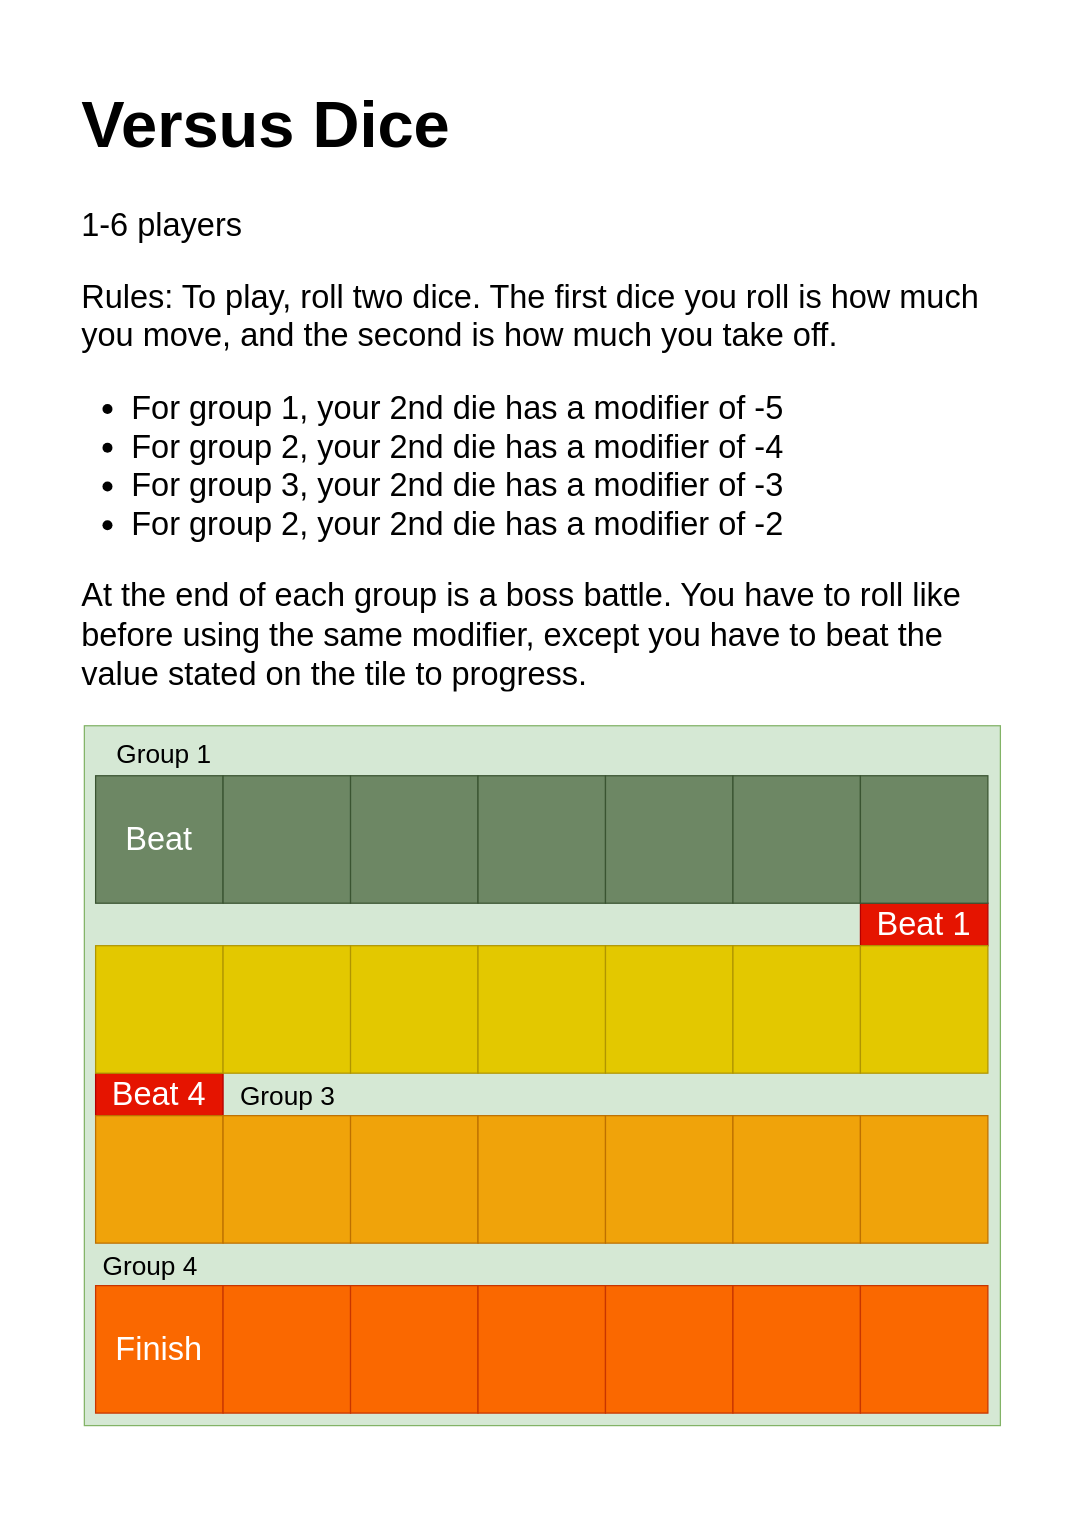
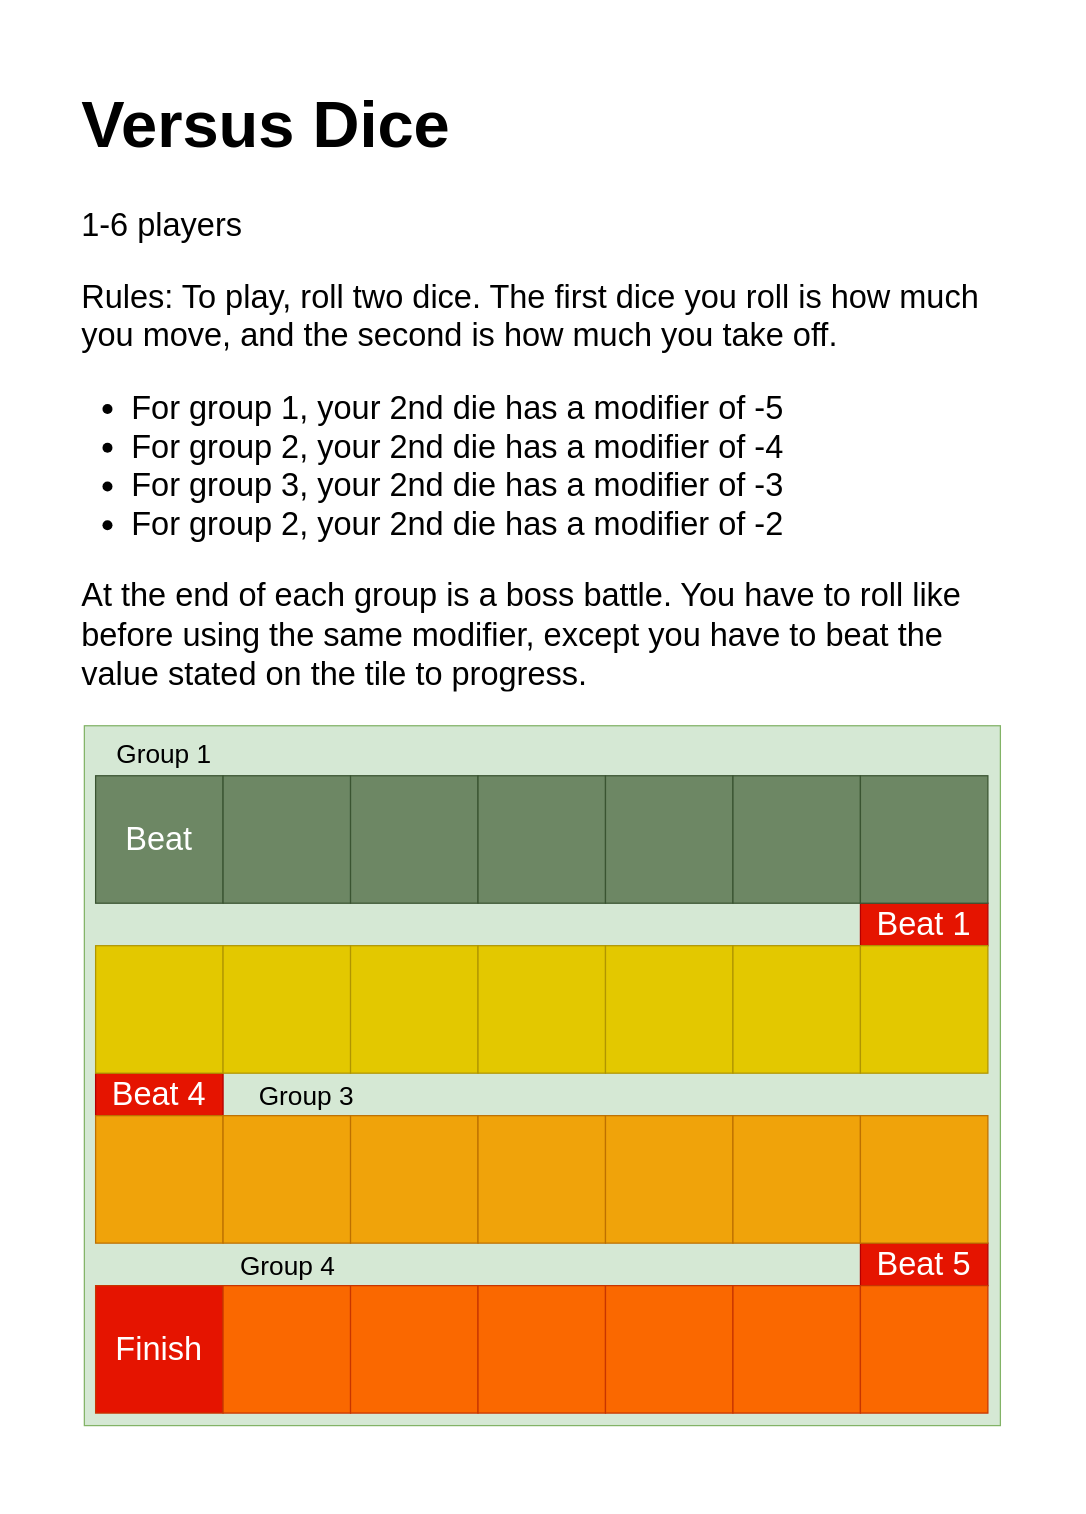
  <mxCell id="0" />
  <mxCell id="1" parent="0" />
  <mxCell id="2" value="" style="rounded=0;whiteSpace=wrap;html=1;fontSize=26;strokeColor=none;" vertex="1" parent="1"><mxGeometry width="827" height="1169" as="geometry" x="20" y="20" /></mxCell>
  <mxCell id="3" value="" style="rounded=0;whiteSpace=wrap;html=1;fontSize=26;fillColor=#d5e8d4;strokeColor=#82b366;" vertex="1" parent="1"><mxGeometry x="67" y="580" width="733" height="560" as="geometry" /></mxCell>
  <mxCell id="4" value="Beat 1" style="rounded=0;whiteSpace=wrap;html=1;fontSize=26;fillColor=#e51400;strokeColor=#B20000;fontColor=#ffffff;" vertex="1" parent="1"><mxGeometry x="688" y="722" width="102.0" height="34" as="geometry" /></mxCell>
  <mxCell id="5" value="Beat 4" style="rounded=0;whiteSpace=wrap;html=1;fontSize=26;fillColor=#e51400;strokeColor=#B20000;fontColor=#ffffff;" vertex="1" parent="1"><mxGeometry x="76" y="858" width="102.0" height="34" as="geometry" /></mxCell>
+ <mxCell id="6" value="Beat 5" style="rounded=0;whiteSpace=wrap;html=1;fontSize=26;fillColor=#e51400;strokeColor=#B20000;fontColor=#ffffff;" vertex="1" parent="1"><mxGeometry x="688" y="994" width="102.0" height="34" as="geometry" /></mxCell>
  <mxCell id="7" value="Beat" style="rounded=0;whiteSpace=wrap;html=1;fontSize=26;fillColor=#6d8764;strokeColor=#3A5431;fontColor=#ffffff;" vertex="1" parent="1"><mxGeometry x="76" y="620" width="102.0" height="102.0" as="geometry" /></mxCell>
  <mxCell id="8" value="" style="rounded=0;whiteSpace=wrap;html=1;fontSize=26;fillColor=#6d8764;strokeColor=#3A5431;fontColor=#ffffff;" vertex="1" parent="1"><mxGeometry x="178" y="620" width="102.0" height="102.0" as="geometry" /></mxCell>
  <mxCell id="9" value="" style="rounded=0;whiteSpace=wrap;html=1;fontSize=26;fillColor=#6d8764;strokeColor=#3A5431;fontColor=#ffffff;" vertex="1" parent="1"><mxGeometry x="280" y="620" width="102.0" height="102.0" as="geometry" /></mxCell>
  <mxCell id="10" value="" style="rounded=0;whiteSpace=wrap;html=1;fontSize=26;fillColor=#6d8764;strokeColor=#3A5431;fontColor=#ffffff;" vertex="1" parent="1"><mxGeometry x="382" y="620" width="102.0" height="102.0" as="geometry" /></mxCell>
  <mxCell id="11" value="" style="rounded=0;whiteSpace=wrap;html=1;fontSize=26;fillColor=#6d8764;strokeColor=#3A5431;fontColor=#ffffff;" vertex="1" parent="1"><mxGeometry x="484" y="620" width="102.0" height="102.0" as="geometry" /></mxCell>
  <mxCell id="12" value="" style="rounded=0;whiteSpace=wrap;html=1;fontSize=26;fillColor=#6d8764;strokeColor=#3A5431;fontColor=#ffffff;" vertex="1" parent="1"><mxGeometry x="586" y="620" width="102.0" height="102.0" as="geometry" /></mxCell>
  <mxCell id="13" value="" style="rounded=0;whiteSpace=wrap;html=1;fontSize=26;fillColor=#6d8764;strokeColor=#3A5431;fontColor=#ffffff;" vertex="1" parent="1"><mxGeometry x="688" y="620" width="102.0" height="102.0" as="geometry" /></mxCell>
  <mxCell id="14" value="" style="rounded=0;whiteSpace=wrap;html=1;fontSize=26;fillColor=#e3c800;strokeColor=#B09500;fontColor=#ffffff;" vertex="1" parent="1"><mxGeometry x="76" y="756" width="102.0" height="102.0" as="geometry" /></mxCell>
  <mxCell id="15" value="" style="rounded=0;whiteSpace=wrap;html=1;fontSize=26;fillColor=#e3c800;strokeColor=#B09500;fontColor=#ffffff;" vertex="1" parent="1"><mxGeometry x="178" y="756" width="102.0" height="102.0" as="geometry" /></mxCell>
  <mxCell id="16" value="" style="rounded=0;whiteSpace=wrap;html=1;fontSize=26;fillColor=#e3c800;strokeColor=#B09500;fontColor=#ffffff;" vertex="1" parent="1"><mxGeometry x="280" y="756" width="102.0" height="102.0" as="geometry" /></mxCell>
  <mxCell id="17" value="" style="rounded=0;whiteSpace=wrap;html=1;fontSize=26;fillColor=#e3c800;strokeColor=#B09500;fontColor=#ffffff;" vertex="1" parent="1"><mxGeometry x="382" y="756" width="102.0" height="102.0" as="geometry" /></mxCell>
  <mxCell id="18" value="" style="rounded=0;whiteSpace=wrap;html=1;fontSize=26;fillColor=#e3c800;strokeColor=#B09500;fontColor=#ffffff;" vertex="1" parent="1"><mxGeometry x="484" y="756" width="102.0" height="102.0" as="geometry" /></mxCell>
  <mxCell id="19" value="" style="rounded=0;whiteSpace=wrap;html=1;fontSize=26;fillColor=#e3c800;strokeColor=#B09500;fontColor=#ffffff;" vertex="1" parent="1"><mxGeometry x="586" y="756" width="102.0" height="102.0" as="geometry" /></mxCell>
  <mxCell id="20" value="" style="rounded=0;whiteSpace=wrap;html=1;fontSize=26;fillColor=#e3c800;strokeColor=#B09500;fontColor=#ffffff;" vertex="1" parent="1"><mxGeometry x="688" y="756" width="102.0" height="102.0" as="geometry" /></mxCell>
  <mxCell id="21" value="" style="rounded=0;whiteSpace=wrap;html=1;fontSize=26;fillColor=#f0a30a;strokeColor=#BD7000;fontColor=#ffffff;" vertex="1" parent="1"><mxGeometry x="76" y="892" width="102.0" height="102.0" as="geometry" /></mxCell>
  <mxCell id="22" value="" style="rounded=0;whiteSpace=wrap;html=1;fontSize=26;fillColor=#f0a30a;strokeColor=#BD7000;fontColor=#ffffff;" vertex="1" parent="1"><mxGeometry x="178" y="892" width="102.0" height="102.0" as="geometry" /></mxCell>
  <mxCell id="23" value="" style="rounded=0;whiteSpace=wrap;html=1;fontSize=26;fillColor=#f0a30a;strokeColor=#BD7000;fontColor=#ffffff;" vertex="1" parent="1"><mxGeometry x="280" y="892" width="102.0" height="102.0" as="geometry" /></mxCell>
  <mxCell id="24" value="" style="rounded=0;whiteSpace=wrap;html=1;fontSize=26;fillColor=#f0a30a;strokeColor=#BD7000;fontColor=#ffffff;" vertex="1" parent="1"><mxGeometry x="382" y="892" width="102.0" height="102.0" as="geometry" /></mxCell>
  <mxCell id="25" value="" style="rounded=0;whiteSpace=wrap;html=1;fontSize=26;fillColor=#f0a30a;strokeColor=#BD7000;fontColor=#ffffff;" vertex="1" parent="1"><mxGeometry x="484" y="892" width="102.0" height="102.0" as="geometry" /></mxCell>
  <mxCell id="26" value="" style="rounded=0;whiteSpace=wrap;html=1;fontSize=26;fillColor=#f0a30a;strokeColor=#BD7000;fontColor=#ffffff;" vertex="1" parent="1"><mxGeometry x="586" y="892" width="102.0" height="102.0" as="geometry" /></mxCell>
  <mxCell id="27" value="" style="rounded=0;whiteSpace=wrap;html=1;fontSize=26;fillColor=#f0a30a;strokeColor=#BD7000;fontColor=#ffffff;" vertex="1" parent="1"><mxGeometry x="688" y="892" width="102.0" height="102.0" as="geometry" /></mxCell>
- <mxCell id="28" value="Finish" style="rounded=0;whiteSpace=wrap;html=1;fontSize=26;fillColor=#fa6800;strokeColor=#C73500;fontColor=#ffffff;" vertex="1" parent="1"><mxGeometry x="76" y="1028" width="102.0" height="102.0" as="geometry" /></mxCell>
+ <mxCell id="28" value="Finish" style="rounded=0;whiteSpace=wrap;html=1;fontSize=26;fillColor=#e51400;strokeColor=#C73500;fontColor=#ffffff;" vertex="1" parent="1"><mxGeometry x="76" y="1028" width="102.0" height="102.0" as="geometry" /></mxCell>
  <mxCell id="29" value="" style="rounded=0;whiteSpace=wrap;html=1;fontSize=26;fillColor=#fa6800;strokeColor=#C73500;fontColor=#ffffff;" vertex="1" parent="1"><mxGeometry x="178" y="1028" width="102.0" height="102.0" as="geometry" /></mxCell>
  <mxCell id="30" value="" style="rounded=0;whiteSpace=wrap;html=1;fontSize=26;fillColor=#fa6800;strokeColor=#C73500;fontColor=#ffffff;" vertex="1" parent="1"><mxGeometry x="280" y="1028" width="102.0" height="102.0" as="geometry" /></mxCell>
  <mxCell id="31" value="" style="rounded=0;whiteSpace=wrap;html=1;fontSize=26;fillColor=#fa6800;strokeColor=#C73500;fontColor=#ffffff;" vertex="1" parent="1"><mxGeometry x="382" y="1028" width="102.0" height="102.0" as="geometry" /></mxCell>
  <mxCell id="32" value="" style="rounded=0;whiteSpace=wrap;html=1;fontSize=26;fillColor=#fa6800;strokeColor=#C73500;fontColor=#ffffff;" vertex="1" parent="1"><mxGeometry x="484" y="1028" width="102.0" height="102.0" as="geometry" /></mxCell>
  <mxCell id="33" value="" style="rounded=0;whiteSpace=wrap;html=1;fontSize=26;fillColor=#fa6800;strokeColor=#C73500;fontColor=#ffffff;" vertex="1" parent="1"><mxGeometry x="586" y="1028" width="102.0" height="102.0" as="geometry" /></mxCell>
  <mxCell id="34" value="" style="rounded=0;whiteSpace=wrap;html=1;fontSize=26;fillColor=#fa6800;strokeColor=#C73500;fontColor=#ffffff;" vertex="1" parent="1"><mxGeometry x="688" y="1028" width="102.0" height="102.0" as="geometry" /></mxCell>
  <mxCell id="35" value="&lt;font style=&quot;font-size: 21px&quot;&gt;Group 1&amp;nbsp;&lt;/font&gt;" style="text;html=1;strokeColor=none;fillColor=none;align=left;verticalAlign=middle;whiteSpace=wrap;rounded=0;fontSize=26;" vertex="1" parent="1"><mxGeometry x="91" y="591" width="130" height="20" as="geometry" /></mxCell>
- <mxCell id="36" value="&lt;font style=&quot;font-size: 21px&quot;&gt;Group 3&amp;nbsp;&lt;/font&gt;" style="text;html=1;strokeColor=none;fillColor=none;align=left;verticalAlign=middle;whiteSpace=wrap;rounded=0;fontSize=26;" vertex="1" parent="1"><mxGeometry x="190" y="865" width="130" height="20" as="geometry" /></mxCell>
- <mxCell id="37" value="&lt;font style=&quot;font-size: 21px&quot;&gt;Group 4&lt;br&gt;&lt;/font&gt;" style="text;html=1;strokeColor=none;fillColor=none;align=left;verticalAlign=middle;whiteSpace=wrap;rounded=0;fontSize=26;" vertex="1" parent="1"><mxGeometry x="80" y="1001" width="130" height="20" as="geometry" /></mxCell>
+ <mxCell id="36" value="&lt;font style=&quot;font-size: 21px&quot;&gt;Group 3&amp;nbsp;&lt;/font&gt;" style="text;html=1;strokeColor=none;fillColor=none;align=left;verticalAlign=middle;whiteSpace=wrap;rounded=0;fontSize=26;" vertex="1" parent="1"><mxGeometry x="205" y="865" width="130" height="20" as="geometry" /></mxCell>
+ <mxCell id="37" value="&lt;font style=&quot;font-size: 21px&quot;&gt;Group 4&lt;br&gt;&lt;/font&gt;" style="text;html=1;strokeColor=none;fillColor=none;align=left;verticalAlign=middle;whiteSpace=wrap;rounded=0;fontSize=26;" vertex="1" parent="1"><mxGeometry x="190" y="1001" width="130" height="20" as="geometry" /></mxCell>
  <mxCell id="38" value="&lt;h1&gt;Versus Dice&lt;/h1&gt;&lt;div&gt;1-6 players&lt;/div&gt;&lt;p&gt;Rules: To play, roll two dice. The first dice you roll is how much you move, and the second is how much you take off.&lt;/p&gt;&lt;p&gt;&lt;ul&gt;&lt;li&gt;For group 1, your 2nd die has a modifier of -5&lt;/li&gt;&lt;li&gt;For group 2, your 2nd die has a modifier of -4&lt;/li&gt;&lt;li&gt;For group 3, your 2nd die has a modifier of -3&lt;/li&gt;&lt;li&gt;For group 2, your 2nd die has a modifier of -2&lt;/li&gt;&lt;/ul&gt;&lt;div&gt;At the end of each group is a boss battle. You have to roll like before using the same modifier, except you have to beat the value stated on the tile to progress.&lt;/div&gt;&lt;/p&gt;" style="text;html=1;strokeColor=none;fillColor=none;spacing=5;spacingTop=-20;whiteSpace=wrap;overflow=hidden;rounded=0;fontSize=26;" vertex="1" parent="1"><mxGeometry x="60" y="43" width="750" height="510" as="geometry" /></mxCell>
